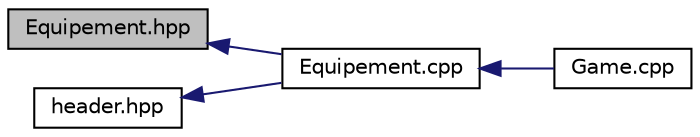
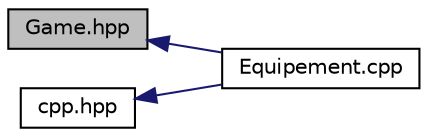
  digraph {
    rankdir=LR
    node [color=black fillcolor=white fontname=Helvetica fontsize=10 shape=record style=filled]
    edge [color=midnightblue dir=back fontname=Helvetica fontsize=10 labelfontname=Helvetica labelfontsize=10 style=solid]
-   n1 [fillcolor=grey75 fontcolor=black height=0.2 label="Equipement.hpp" width=0.4]
+   n1 [fillcolor=grey75 fontcolor=black height=0.2 label="Game.hpp" width=0.4]
    n2 [height=0.2 label="Equipement.cpp" width=0.4]
-   n3 [height=0.2 label="Game.cpp" width=0.4]
-   n4 [height=0.2 label="header.hpp" width=0.4]
+   n4 [height=0.2 label="cpp.hpp" width=0.4]
    n1 -> n2
-   n2 -> n3
    n4 -> n2
  }
